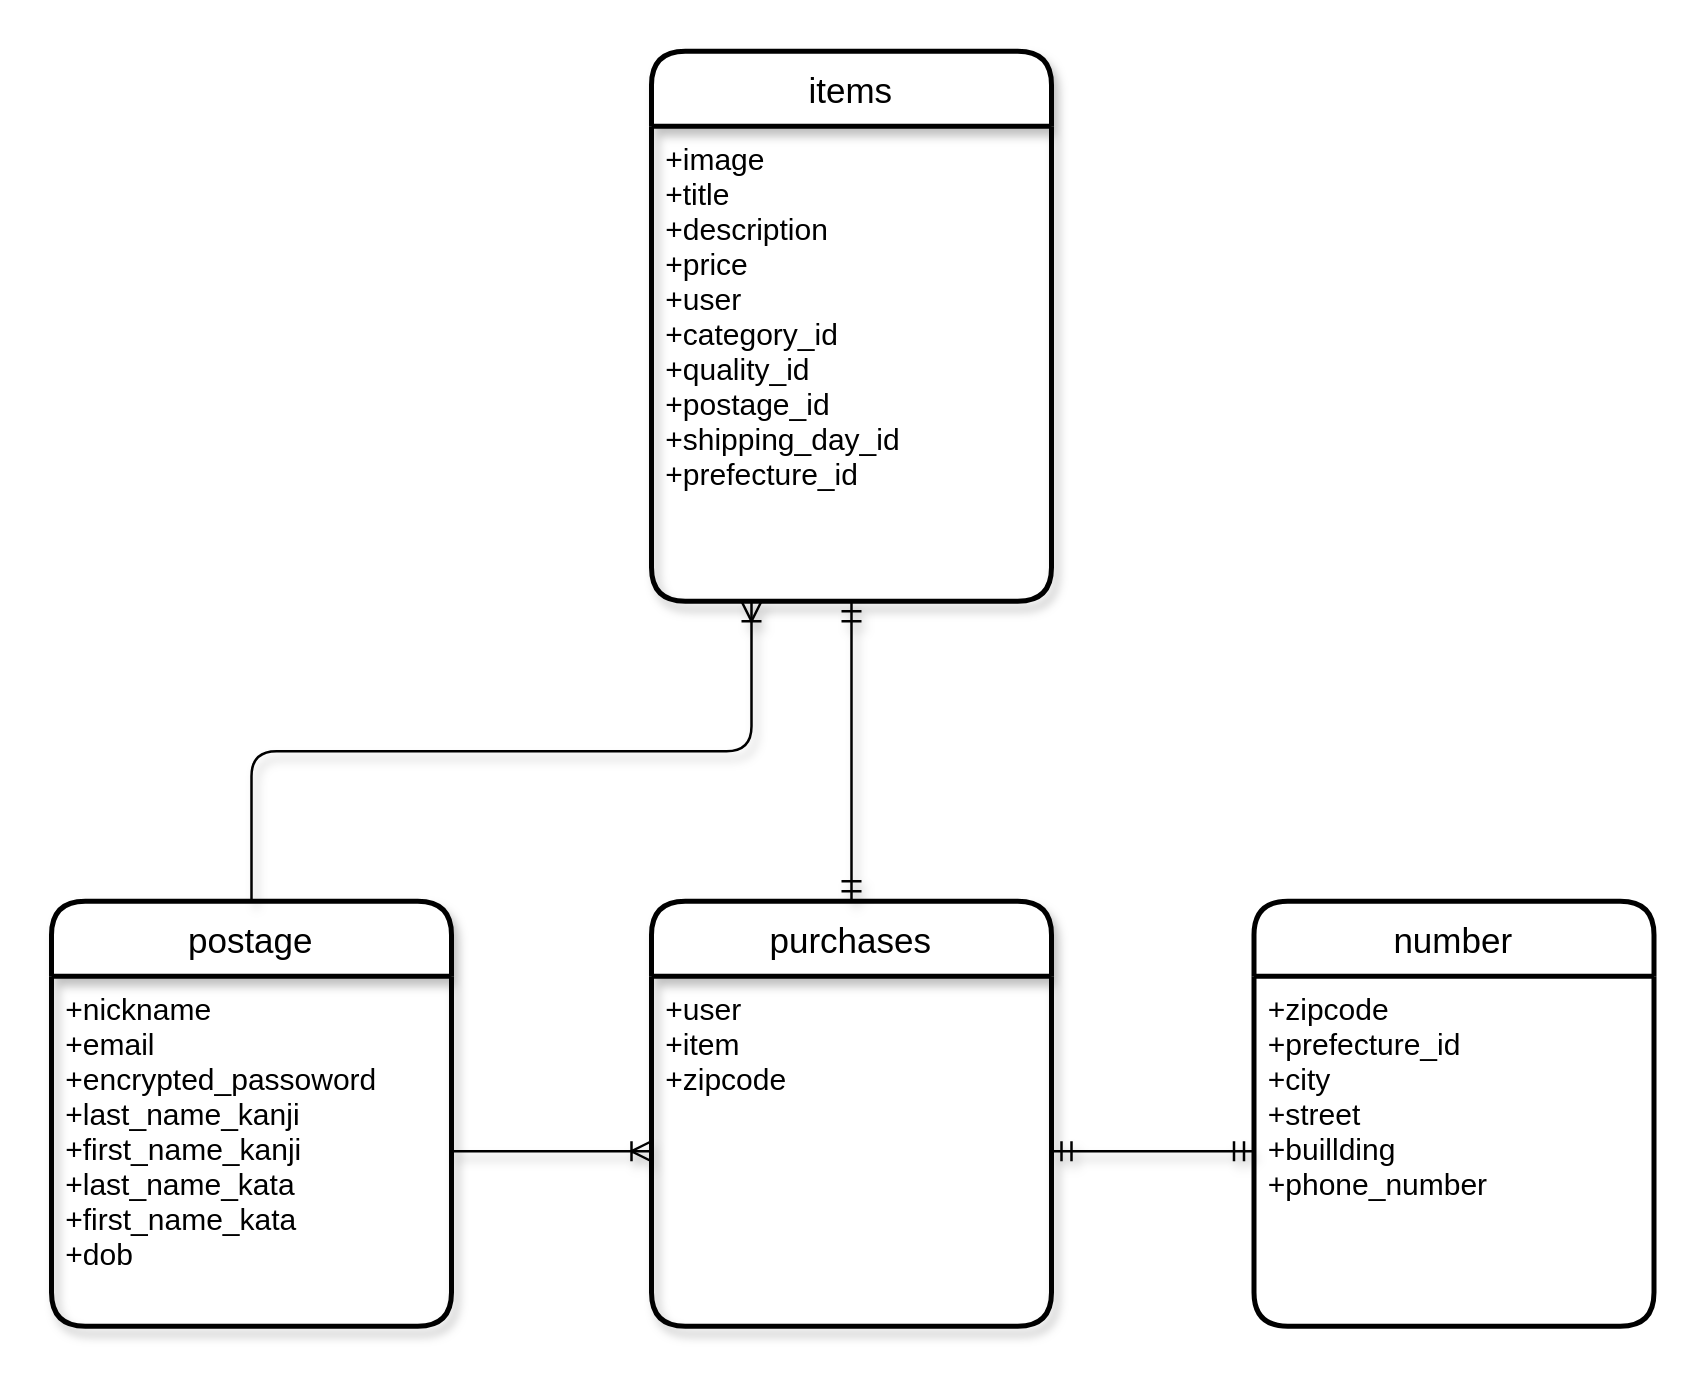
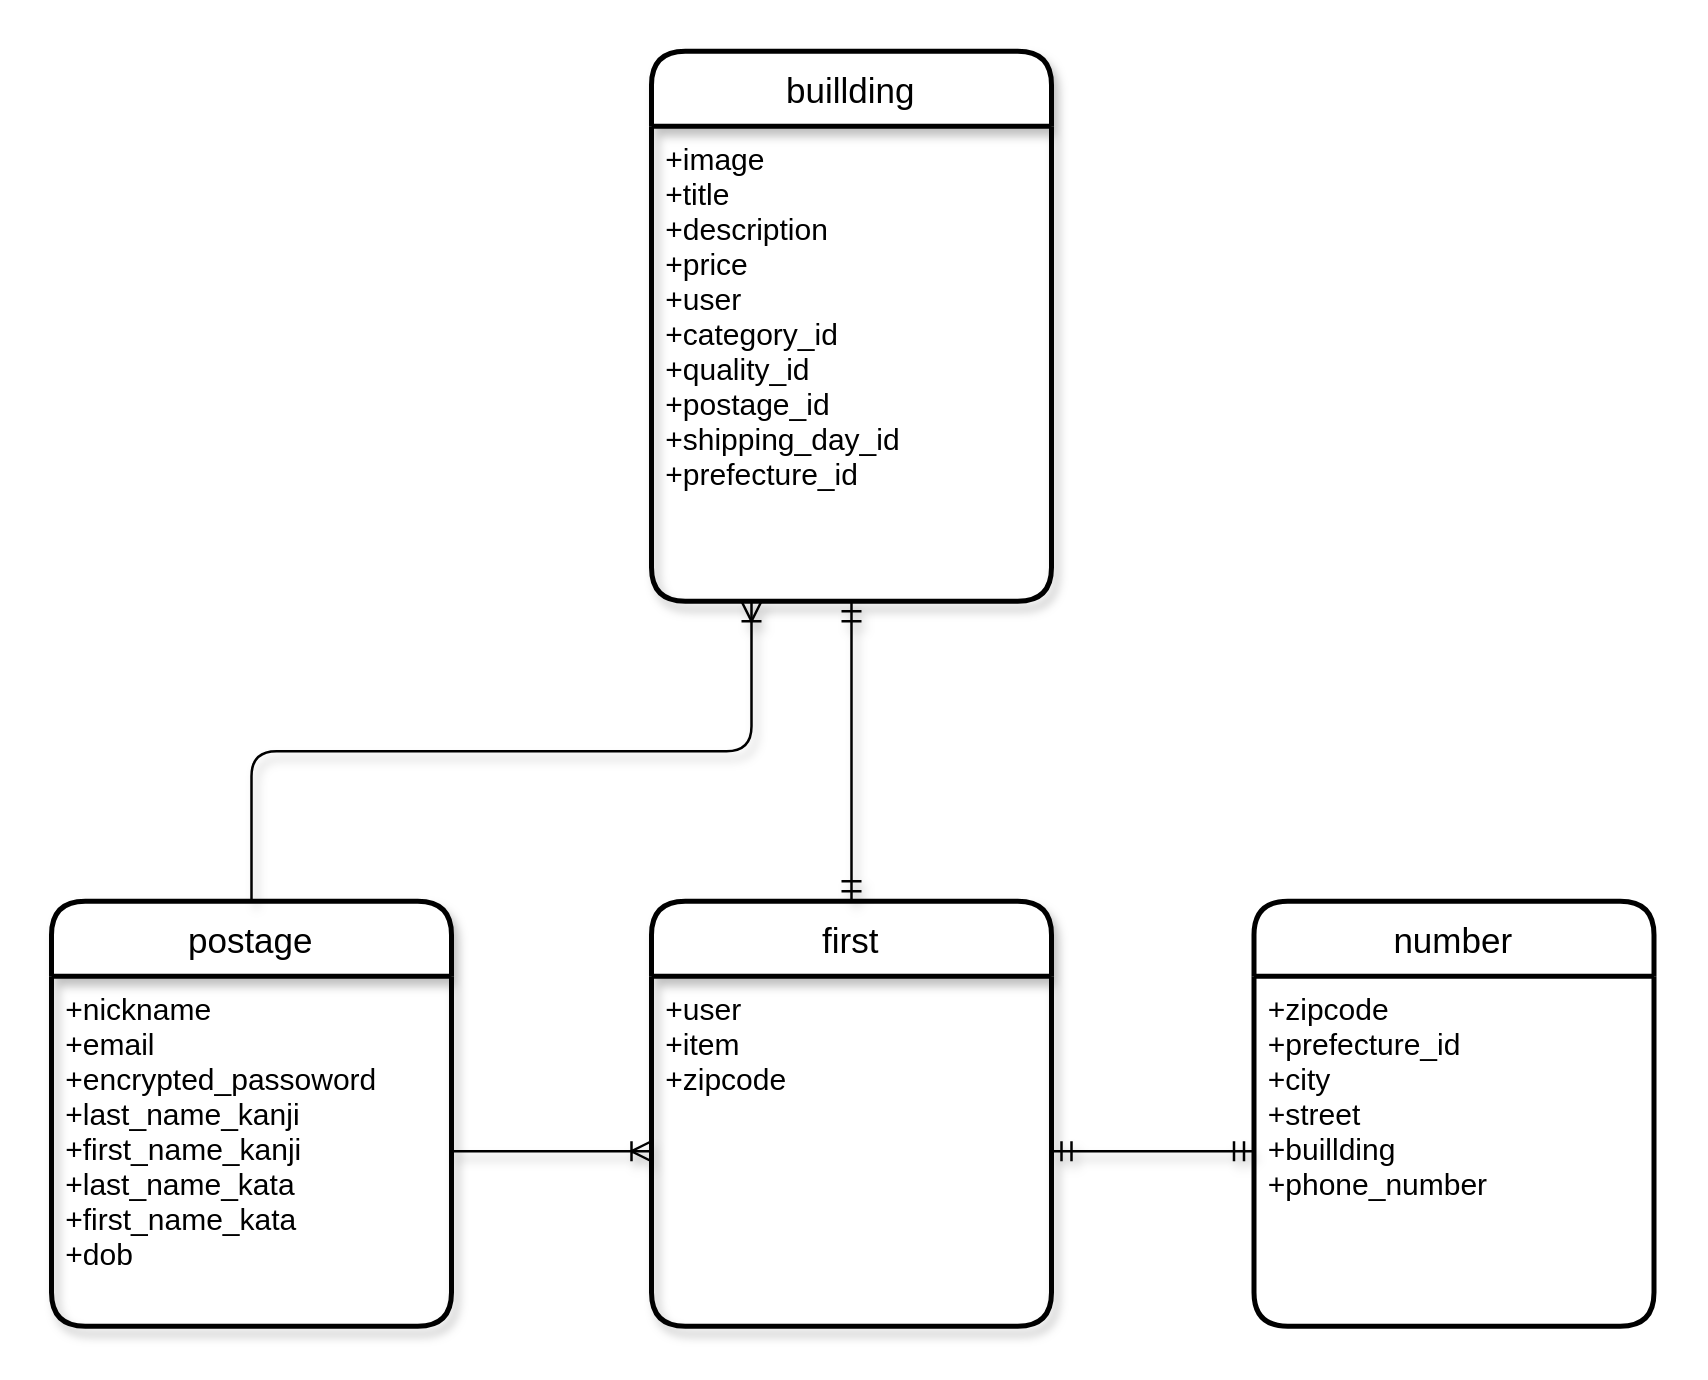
  <mxCell id="0" />
  <mxCell id="1" parent="0" />
  <mxCell id="2" value="postage" style="swimlane;childLayout=stackLayout;horizontal=1;startSize=30;horizontalStack=0;rounded=1;fontSize=14;fontStyle=0;strokeWidth=2;resizeParent=0;resizeLast=1;shadow=1;dashed=0;align=center;" vertex="1" parent="1"><mxGeometry x="20" y="360" width="160" height="170" as="geometry" /></mxCell>
  <mxCell id="3" value="+nickname&#10;+email&#10;+encrypted_passoword&#10;+last_name_kanji&#10;+first_name_kanji&#10;+last_name_kata&#10;+first_name_kata&#10;+dob&#10;" style="align=left;strokeColor=none;fillColor=none;spacingLeft=4;fontSize=12;verticalAlign=top;resizable=0;rotatable=0;part=1;shadow=1;" vertex="1" parent="2"><mxGeometry y="30" width="160" height="140" as="geometry" /></mxCell>
- <mxCell id="4" value="items" style="swimlane;childLayout=stackLayout;horizontal=1;startSize=30;horizontalStack=0;rounded=1;fontSize=14;fontStyle=0;strokeWidth=2;resizeParent=0;resizeLast=1;shadow=1;dashed=0;align=center;" vertex="1" parent="1"><mxGeometry x="260" y="20" width="160" height="220" as="geometry" /></mxCell>
+ <mxCell id="4" value="buillding" style="swimlane;childLayout=stackLayout;horizontal=1;startSize=30;horizontalStack=0;rounded=1;fontSize=14;fontStyle=0;strokeWidth=2;resizeParent=0;resizeLast=1;shadow=1;dashed=0;align=center;" vertex="1" parent="1"><mxGeometry x="260" y="20" width="160" height="220" as="geometry" /></mxCell>
  <mxCell id="5" value="+image&#10;+title&#10;+description&#10;+price&#10;+user&#10;+category_id&#10;+quality_id&#10;+postage_id&#10;+shipping_day_id&#10;+prefecture_id&#10;" style="align=left;strokeColor=none;fillColor=none;spacingLeft=4;fontSize=12;verticalAlign=top;resizable=0;rotatable=0;part=1;shadow=1;" vertex="1" parent="4"><mxGeometry y="30" width="160" height="190" as="geometry" /></mxCell>
  <mxCell id="6" value="number" style="swimlane;childLayout=stackLayout;horizontal=1;startSize=30;horizontalStack=0;rounded=1;fontSize=14;fontStyle=0;strokeWidth=2;resizeParent=0;resizeLast=1;shadow=0;dashed=0;align=center;" vertex="1" parent="1"><mxGeometry x="501" y="360" width="160" height="170" as="geometry" /></mxCell>
  <mxCell id="7" value="+zipcode&#10;+prefecture_id&#10;+city&#10;+street&#10;+buillding&#10;+phone_number" style="align=left;strokeColor=none;fillColor=none;spacingLeft=4;fontSize=12;verticalAlign=top;resizable=0;rotatable=0;part=1;" vertex="1" parent="6"><mxGeometry y="30" width="160" height="140" as="geometry" /></mxCell>
  <mxCell id="8" value="" style="fontSize=12;html=1;endArrow=ERoneToMany;shadow=1;exitX=0.5;exitY=0;exitDx=0;exitDy=0;entryX=0.25;entryY=1;entryDx=0;entryDy=0;edgeStyle=orthogonalEdgeStyle;" edge="1" parent="1" source="2" target="5"><mxGeometry width="100" height="100" relative="1" as="geometry"><mxPoint x="400" y="520" as="sourcePoint" /><mxPoint x="340" y="280" as="targetPoint" /></mxGeometry></mxCell>
- <mxCell id="9" value="purchases" style="swimlane;childLayout=stackLayout;horizontal=1;startSize=30;horizontalStack=0;rounded=1;fontSize=14;fontStyle=0;strokeWidth=2;resizeParent=0;resizeLast=1;shadow=1;dashed=0;align=center;" vertex="1" parent="1"><mxGeometry x="260" y="360" width="160" height="170" as="geometry" /></mxCell>
+ <mxCell id="9" value="first" style="swimlane;childLayout=stackLayout;horizontal=1;startSize=30;horizontalStack=0;rounded=1;fontSize=14;fontStyle=0;strokeWidth=2;resizeParent=0;resizeLast=1;shadow=1;dashed=0;align=center;" vertex="1" parent="1"><mxGeometry x="260" y="360" width="160" height="170" as="geometry" /></mxCell>
  <mxCell id="10" value="+user&#10;+item&#10;+zipcode" style="align=left;strokeColor=none;fillColor=none;spacingLeft=4;fontSize=12;verticalAlign=top;resizable=0;rotatable=0;part=1;shadow=1;" vertex="1" parent="9"><mxGeometry y="30" width="160" height="140" as="geometry" /></mxCell>
  <mxCell id="11" value="" style="edgeStyle=entityRelationEdgeStyle;fontSize=12;html=1;endArrow=ERoneToMany;shadow=1;entryX=0;entryY=0.5;entryDx=0;entryDy=0;exitX=1;exitY=0.5;exitDx=0;exitDy=0;" edge="1" parent="1" source="3" target="10"><mxGeometry width="100" height="100" relative="1" as="geometry"><mxPoint x="210" y="460" as="sourcePoint" /><mxPoint x="310" y="360" as="targetPoint" /></mxGeometry></mxCell>
  <mxCell id="12" value="" style="edgeStyle=entityRelationEdgeStyle;fontSize=12;html=1;endArrow=ERmandOne;startArrow=ERmandOne;shadow=1;exitX=1;exitY=0.5;exitDx=0;exitDy=0;entryX=0;entryY=0.5;entryDx=0;entryDy=0;" edge="1" parent="1" source="10" target="7"><mxGeometry width="100" height="100" relative="1" as="geometry"><mxPoint x="450" y="360" as="sourcePoint" /><mxPoint x="550" y="260" as="targetPoint" /></mxGeometry></mxCell>
  <mxCell id="13" value="" style="fontSize=12;html=1;endArrow=ERmandOne;startArrow=ERmandOne;shadow=1;exitX=0.5;exitY=0;exitDx=0;exitDy=0;entryX=0.5;entryY=1;entryDx=0;entryDy=0;" edge="1" parent="1" source="9" target="5"><mxGeometry width="100" height="100" relative="1" as="geometry"><mxPoint x="370" y="280" as="sourcePoint" /><mxPoint x="451" y="280" as="targetPoint" /></mxGeometry></mxCell>
